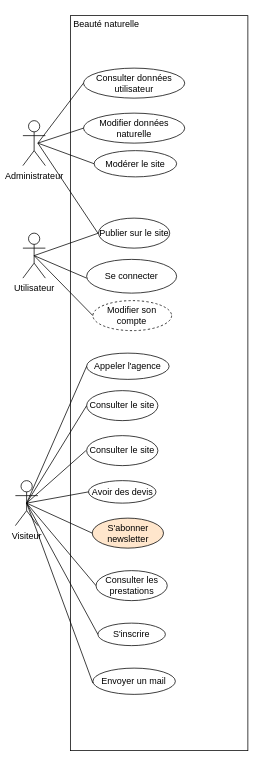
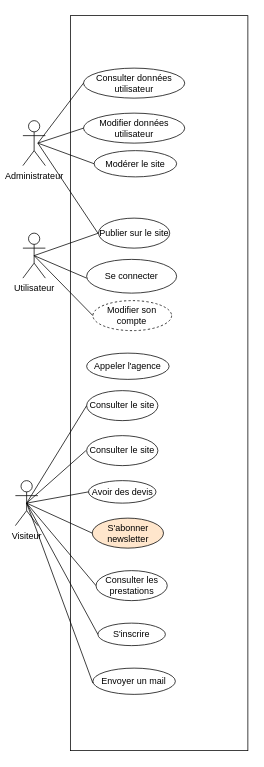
  <mxCell id="0" />
  <mxCell id="1" parent="0" />
  <mxCell id="2" value="" style="rounded=0;whiteSpace=wrap;html=1;align=left;" parent="1" vertex="1"><mxGeometry x="93.33" y="20" width="236.67" height="980" as="geometry" /></mxCell>
- <mxCell id="3" value="Beauté naturelle" style="text;html=1;strokeColor=none;fillColor=none;align=center;verticalAlign=middle;whiteSpace=wrap;rounded=0;" parent="1" vertex="1"><mxGeometry x="93" y="20.67" width="97" height="20" as="geometry" /></mxCell>
  <mxCell id="4" value="Utilisateur" style="shape=umlActor;verticalLabelPosition=bottom;labelBackgroundColor=#ffffff;verticalAlign=top;html=1;outlineConnect=0;" parent="1" vertex="1"><mxGeometry x="30" y="310" width="30" height="60" as="geometry" /></mxCell>
  <mxCell id="5" value="Se connecter" style="ellipse;whiteSpace=wrap;html=1;" parent="1" vertex="1"><mxGeometry x="115" y="345" width="120" height="45" as="geometry" /></mxCell>
  <mxCell id="6" value="S'inscrire" style="ellipse;whiteSpace=wrap;html=1;" parent="1" vertex="1"><mxGeometry x="130" y="830" width="90" height="30" as="geometry" /></mxCell>
  <mxCell id="7" value="Avoir des devis" style="ellipse;whiteSpace=wrap;html=1;" parent="1" vertex="1"><mxGeometry x="117.5" y="640" width="90" height="30" as="geometry" /></mxCell>
  <mxCell id="8" value="Consulter les prestations" style="ellipse;whiteSpace=wrap;html=1;" parent="1" vertex="1"><mxGeometry x="127.5" y="760" width="95" height="40" as="geometry" /></mxCell>
  <mxCell id="9" value="S'abonner newsletter" style="ellipse;whiteSpace=wrap;html=1;fillColor=#ffe6cc;" parent="1" vertex="1"><mxGeometry x="122.5" y="690" width="95" height="40" as="geometry" /></mxCell>
  <mxCell id="10" value="Consulter données utilisateur" style="ellipse;whiteSpace=wrap;html=1;" parent="1" vertex="1"><mxGeometry x="110.83" y="90" width="135" height="40" as="geometry" /></mxCell>
- <mxCell id="11" value="Modifier données naturelle" style="ellipse;whiteSpace=wrap;html=1;" parent="1" vertex="1"><mxGeometry x="110.83" y="150" width="135" height="40" as="geometry" /></mxCell>
+ <mxCell id="11" value="Modifier données utilisateur" style="ellipse;whiteSpace=wrap;html=1;" parent="1" vertex="1"><mxGeometry x="110.83" y="150" width="135" height="40" as="geometry" /></mxCell>
  <mxCell id="12" value="Publier sur le site" style="ellipse;whiteSpace=wrap;html=1;" parent="1" vertex="1"><mxGeometry x="130.83" y="290" width="95" height="40" as="geometry" /></mxCell>
  <mxCell id="13" value="Consulter le site" style="ellipse;whiteSpace=wrap;html=1;" parent="1" vertex="1"><mxGeometry x="115" y="520" width="95" height="40" as="geometry" /></mxCell>
  <mxCell id="14" value="Administrateur" style="shape=umlActor;verticalLabelPosition=bottom;labelBackgroundColor=#ffffff;verticalAlign=top;html=1;outlineConnect=0;" parent="1" vertex="1"><mxGeometry x="30" y="160" width="30" height="60" as="geometry" /></mxCell>
  <mxCell id="15" value="Modifier son compte" style="ellipse;whiteSpace=wrap;html=1;dashed=1;" parent="1" vertex="1"><mxGeometry x="123.33" y="400" width="105" height="40" as="geometry" /></mxCell>
  <mxCell id="16" value="Modérer le site" style="ellipse;whiteSpace=wrap;html=1;" parent="1" vertex="1"><mxGeometry x="125" y="200" width="110" height="35" as="geometry" /></mxCell>
  <mxCell id="17" value="Visiteur" style="shape=umlActor;verticalLabelPosition=bottom;labelBackgroundColor=#ffffff;verticalAlign=top;html=1;outlineConnect=0;" vertex="1" parent="1"><mxGeometry x="20" y="640" width="30" height="60" as="geometry" /></mxCell>
  <mxCell id="18" value="Consulter le site" style="ellipse;whiteSpace=wrap;html=1;" vertex="1" parent="1"><mxGeometry x="115" y="580" width="95" height="40" as="geometry" /></mxCell>
  <mxCell id="19" value="Envoyer un mail" style="ellipse;whiteSpace=wrap;html=1;" vertex="1" parent="1"><mxGeometry x="123.33" y="890" width="110" height="35" as="geometry" /></mxCell>
  <mxCell id="20" value="Appeler l'agence" style="ellipse;whiteSpace=wrap;html=1;" vertex="1" parent="1"><mxGeometry x="115" y="470" width="110" height="35" as="geometry" /></mxCell>
  <mxCell id="21" value="" style="endArrow=none;html=1;" edge="1" parent="1"><mxGeometry width="50" height="50" relative="1" as="geometry"><mxPoint x="50" y="190" as="sourcePoint" /><mxPoint x="110.83" y="110" as="targetPoint" /></mxGeometry></mxCell>
  <mxCell id="22" value="" style="endArrow=none;html=1;entryX=0;entryY=0.5;entryDx=0;entryDy=0;" edge="1" parent="1" target="11"><mxGeometry width="50" height="50" relative="1" as="geometry"><mxPoint x="50" y="190" as="sourcePoint" /><mxPoint x="93.33" y="145" as="targetPoint" /></mxGeometry></mxCell>
- <mxCell id="23" value="" style="endArrow=none;html=1;entryX=0;entryY=0.5;entryDx=0;entryDy=0;exitX=0.5;exitY=0.5;exitDx=0;exitDy=0;exitPerimeter=0;" edge="1" parent="1" source="17" target="20"><mxGeometry width="50" height="50" relative="1" as="geometry"><mxPoint x="50" y="550" as="sourcePoint" /><mxPoint x="100" y="500" as="targetPoint" /></mxGeometry></mxCell>
  <mxCell id="24" value="" style="endArrow=none;html=1;exitX=0.5;exitY=0.5;exitDx=0;exitDy=0;exitPerimeter=0;" edge="1" parent="1" source="17"><mxGeometry width="50" height="50" relative="1" as="geometry"><mxPoint x="50" y="550" as="sourcePoint" /><mxPoint x="115" y="540" as="targetPoint" /></mxGeometry></mxCell>
  <mxCell id="25" value="" style="endArrow=none;html=1;exitX=0.5;exitY=0.5;exitDx=0;exitDy=0;exitPerimeter=0;" edge="1" parent="1" source="17"><mxGeometry width="50" height="50" relative="1" as="geometry"><mxPoint x="50" y="550" as="sourcePoint" /><mxPoint x="114" y="600" as="targetPoint" /></mxGeometry></mxCell>
  <mxCell id="26" value="" style="endArrow=none;html=1;entryX=0;entryY=0.5;entryDx=0;entryDy=0;exitX=0.5;exitY=0.5;exitDx=0;exitDy=0;exitPerimeter=0;" edge="1" parent="1" source="17" target="7"><mxGeometry width="50" height="50" relative="1" as="geometry"><mxPoint x="50" y="550" as="sourcePoint" /><mxPoint x="117.5" y="650" as="targetPoint" /></mxGeometry></mxCell>
  <mxCell id="27" value="" style="endArrow=none;html=1;entryX=0;entryY=0.5;entryDx=0;entryDy=0;exitX=0.5;exitY=0.5;exitDx=0;exitDy=0;exitPerimeter=0;" edge="1" parent="1" source="17" target="9"><mxGeometry width="50" height="50" relative="1" as="geometry"><mxPoint x="40" y="670" as="sourcePoint" /><mxPoint x="90" y="620" as="targetPoint" /></mxGeometry></mxCell>
  <mxCell id="28" value="" style="endArrow=none;html=1;exitX=0.5;exitY=0.5;exitDx=0;exitDy=0;exitPerimeter=0;" edge="1" parent="1" source="17"><mxGeometry width="50" height="50" relative="1" as="geometry"><mxPoint x="77.5" y="830" as="sourcePoint" /><mxPoint x="127.5" y="780" as="targetPoint" /></mxGeometry></mxCell>
  <mxCell id="29" value="" style="endArrow=none;html=1;exitX=0.5;exitY=0.5;exitDx=0;exitDy=0;exitPerimeter=0;entryX=0;entryY=0.5;entryDx=0;entryDy=0;" edge="1" parent="1" source="17" target="6"><mxGeometry width="50" height="50" relative="1" as="geometry"><mxPoint x="80" y="890" as="sourcePoint" /><mxPoint x="130" y="840" as="targetPoint" /></mxGeometry></mxCell>
  <mxCell id="30" value="" style="endArrow=none;html=1;exitX=0.5;exitY=0.5;exitDx=0;exitDy=0;exitPerimeter=0;" edge="1" parent="1" source="17"><mxGeometry width="50" height="50" relative="1" as="geometry"><mxPoint x="73.33" y="960" as="sourcePoint" /><mxPoint x="123.33" y="910" as="targetPoint" /></mxGeometry></mxCell>
  <mxCell id="31" value="" style="endArrow=none;html=1;exitX=0.5;exitY=0.5;exitDx=0;exitDy=0;exitPerimeter=0;entryX=0;entryY=0.5;entryDx=0;entryDy=0;" edge="1" parent="1" source="4" target="15"><mxGeometry width="50" height="50" relative="1" as="geometry"><mxPoint x="67.5" y="310" as="sourcePoint" /><mxPoint x="117.5" y="260" as="targetPoint" /></mxGeometry></mxCell>
  <mxCell id="32" value="" style="endArrow=none;html=1;entryX=0;entryY=0.5;entryDx=0;entryDy=0;exitX=0.5;exitY=0.5;exitDx=0;exitDy=0;exitPerimeter=0;" edge="1" parent="1" source="4"><mxGeometry width="50" height="50" relative="1" as="geometry"><mxPoint x="45" y="395" as="sourcePoint" /><mxPoint x="115" y="370" as="targetPoint" /></mxGeometry></mxCell>
  <mxCell id="33" value="" style="endArrow=none;html=1;exitX=0.5;exitY=0.5;exitDx=0;exitDy=0;exitPerimeter=0;entryX=0;entryY=0.5;entryDx=0;entryDy=0;" edge="1" parent="1" source="4" target="12"><mxGeometry width="50" height="50" relative="1" as="geometry"><mxPoint x="55" y="390" as="sourcePoint" /><mxPoint x="125" y="420" as="targetPoint" /></mxGeometry></mxCell>
  <mxCell id="34" value="" style="endArrow=none;html=1;entryX=0;entryY=0.5;entryDx=0;entryDy=0;" edge="1" parent="1" target="16"><mxGeometry width="50" height="50" relative="1" as="geometry"><mxPoint x="50" y="190" as="sourcePoint" /><mxPoint x="115" y="200" as="targetPoint" /></mxGeometry></mxCell>
  <mxCell id="35" value="" style="endArrow=none;html=1;" edge="1" parent="1"><mxGeometry width="50" height="50" relative="1" as="geometry"><mxPoint x="50" y="190" as="sourcePoint" /><mxPoint x="130" y="310" as="targetPoint" /></mxGeometry></mxCell>
